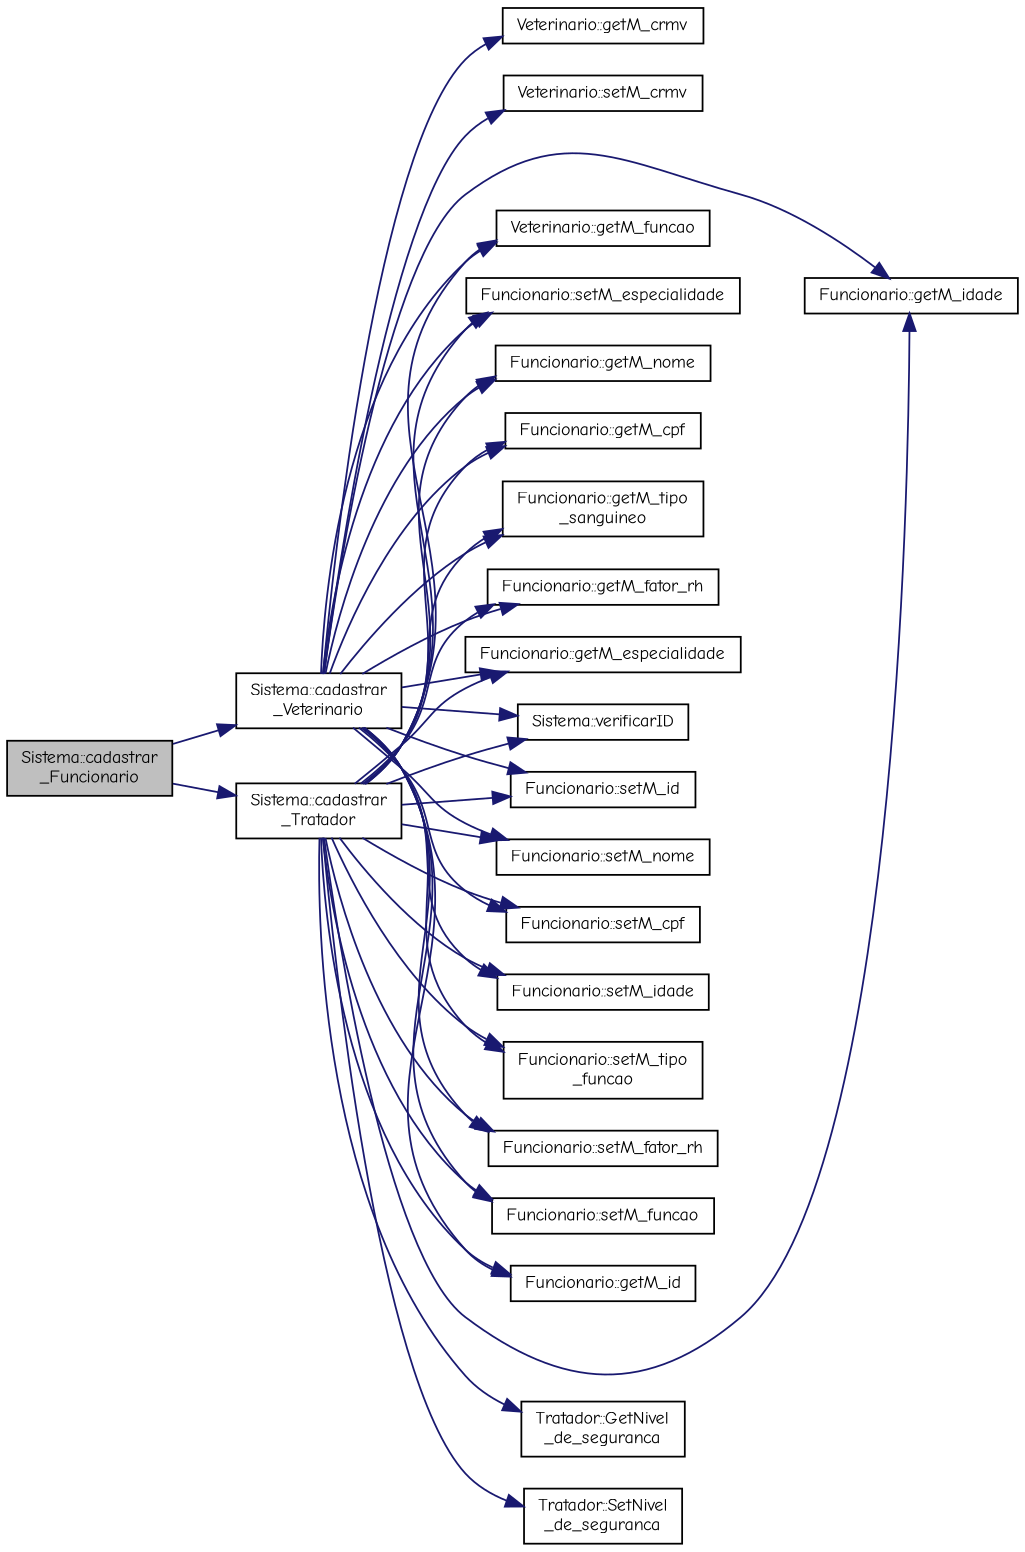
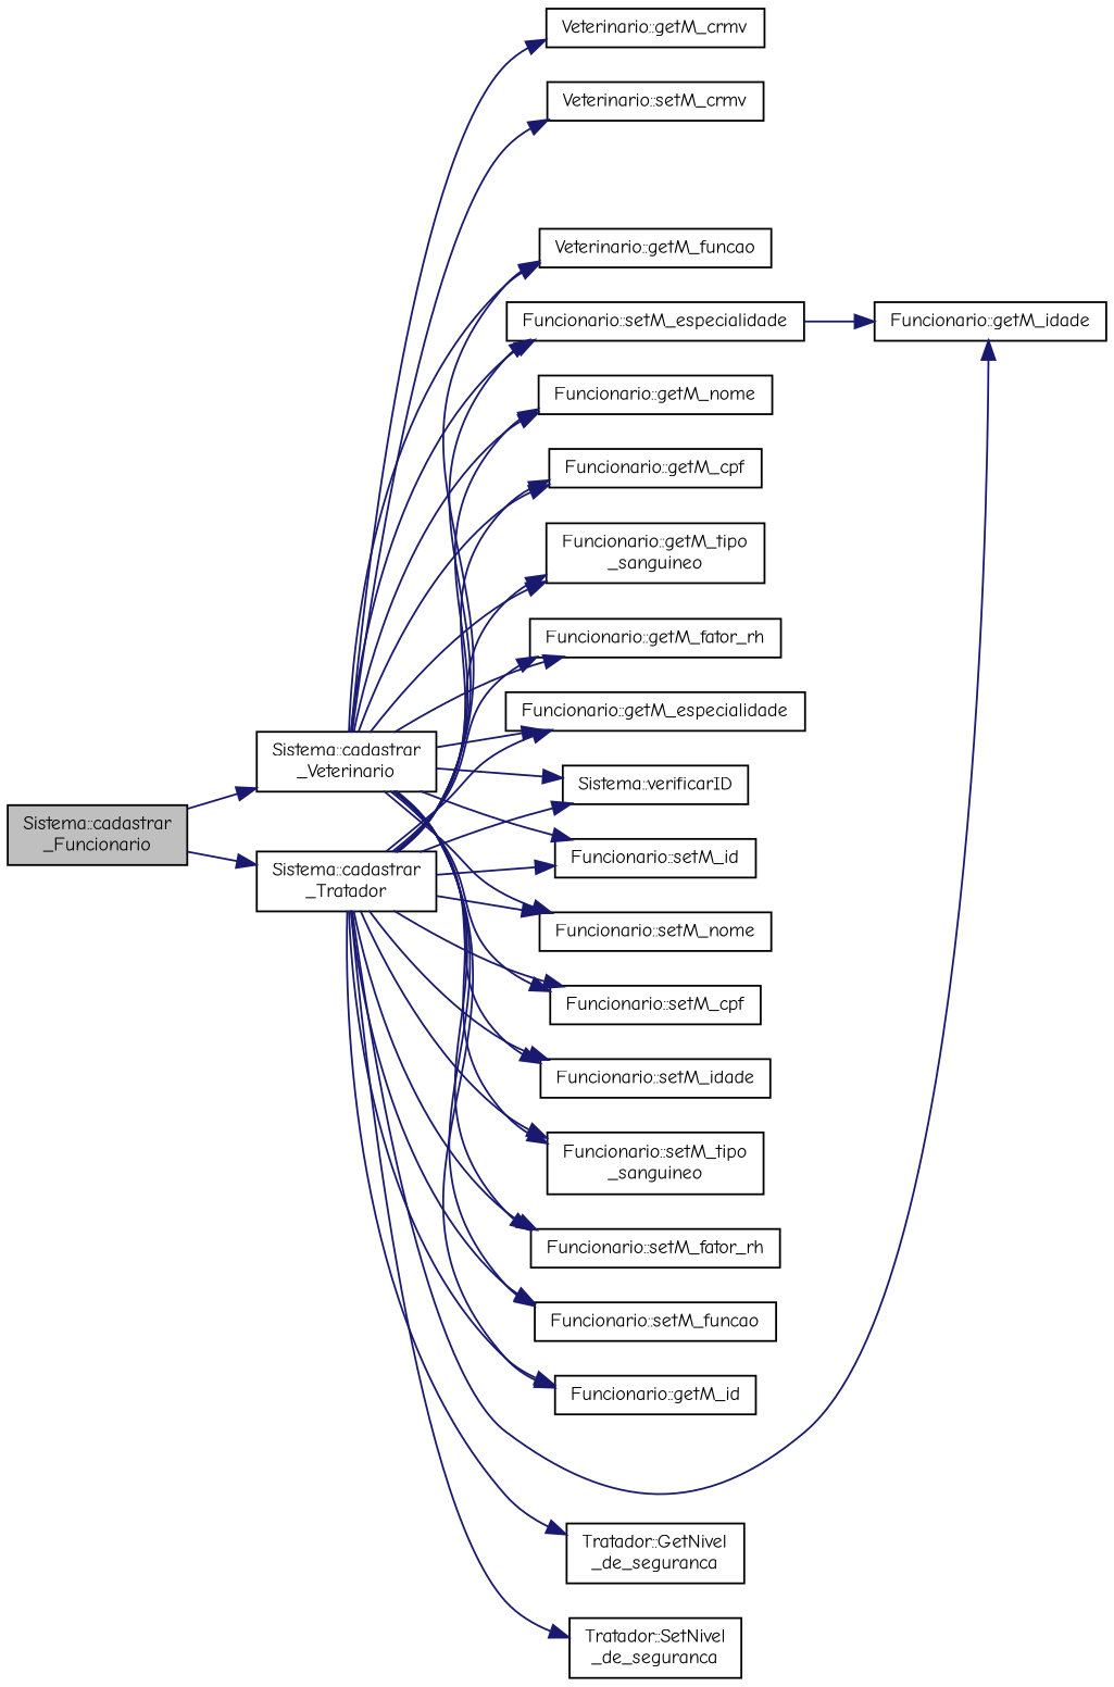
  digraph {
    fontname="Comic Neue"
    rankdir=LR
    node [color=black fillcolor=white fontname="Comic Neue" fontsize=10 shape=record style=filled]
    edge [color=midnightblue fontname="Comic Neue" fontsize=10 labelfontname=Helvetica labelfontsize=10 style=solid]
    n1 [fillcolor=grey75 fontcolor=black height=0.2 label="Sistema::cadastrar\l_Funcionario" width=0.4]
    n2 [height=0.2 label="Sistema::cadastrar\l_Tratador" width=0.4]
    n3 [height=0.2 label="Sistema::cadastrar\l_Veterinario" width=0.4]
    n4 [height=0.2 label="Sistema::verificarID" width=0.4]
    n5 [height=0.2 label="Funcionario::setM_id" width=0.4]
    n6 [height=0.2 label="Funcionario::setM_nome" width=0.4]
    n7 [height=0.2 label="Funcionario::setM_cpf" width=0.4]
    n8 [height=0.2 label="Funcionario::setM_idade" width=0.4]
-   n9 [height=0.2 label="Funcionario::setM_tipo\l_funcao" width=0.4]
+   n9 [height=0.2 label="Funcionario::setM_tipo\l_sanguineo" width=0.4]
    n10 [height=0.2 label="Funcionario::setM_fator_rh" width=0.4]
    n11 [height=0.2 label="Funcionario::setM_especialidade" width=0.4]
    n12 [height=0.2 label="Funcionario::setM_funcao" width=0.4]
    n13 [height=0.2 label="Tratador::SetNivel\l_de_seguranca" width=0.4]
    n14 [height=0.2 label="Funcionario::getM_id" width=0.4]
    n15 [height=0.2 label="Veterinario::getM_funcao" width=0.4]
    n16 [height=0.2 label="Funcionario::getM_nome" width=0.4]
    n17 [height=0.2 label="Funcionario::getM_cpf" width=0.4]
    n18 [height=0.2 label="Funcionario::getM_idade" width=0.4]
    n19 [height=0.2 label="Funcionario::getM_tipo\l_sanguineo" width=0.4]
    n20 [height=0.2 label="Funcionario::getM_fator_rh" width=0.4]
    n21 [height=0.2 label="Funcionario::getM_especialidade" width=0.4]
    n22 [height=0.2 label="Tratador::GetNivel\l_de_seguranca" width=0.4]
    n23 [height=0.2 label="Veterinario::setM_crmv" width=0.4]
    n24 [height=0.2 label="Veterinario::getM_crmv" width=0.4]
    n1 -> n2
    n1 -> n3
    n2 -> n4
    n2 -> n5
    n2 -> n6
    n2 -> n7
    n2 -> n8
    n2 -> n9
    n2 -> n10
    n2 -> n11
    n2 -> n12
    n2 -> n13
    n2 -> n14
    n2 -> n15
    n2 -> n16
    n2 -> n17
    n2 -> n18
    n2 -> n19
    n2 -> n20
    n2 -> n21
    n2 -> n22
    n3 -> n4
    n3 -> n5
    n3 -> n6
    n3 -> n7
    n3 -> n8
    n3 -> n9
    n3 -> n10
    n3 -> n11
    n3 -> n12
    n3 -> n14
    n3 -> n15
    n3 -> n16
    n3 -> n17
-   n3 -> n18
+   n11 -> n18
    n3 -> n19
    n3 -> n20
    n3 -> n21
    n3 -> n23
    n3 -> n24
  }
